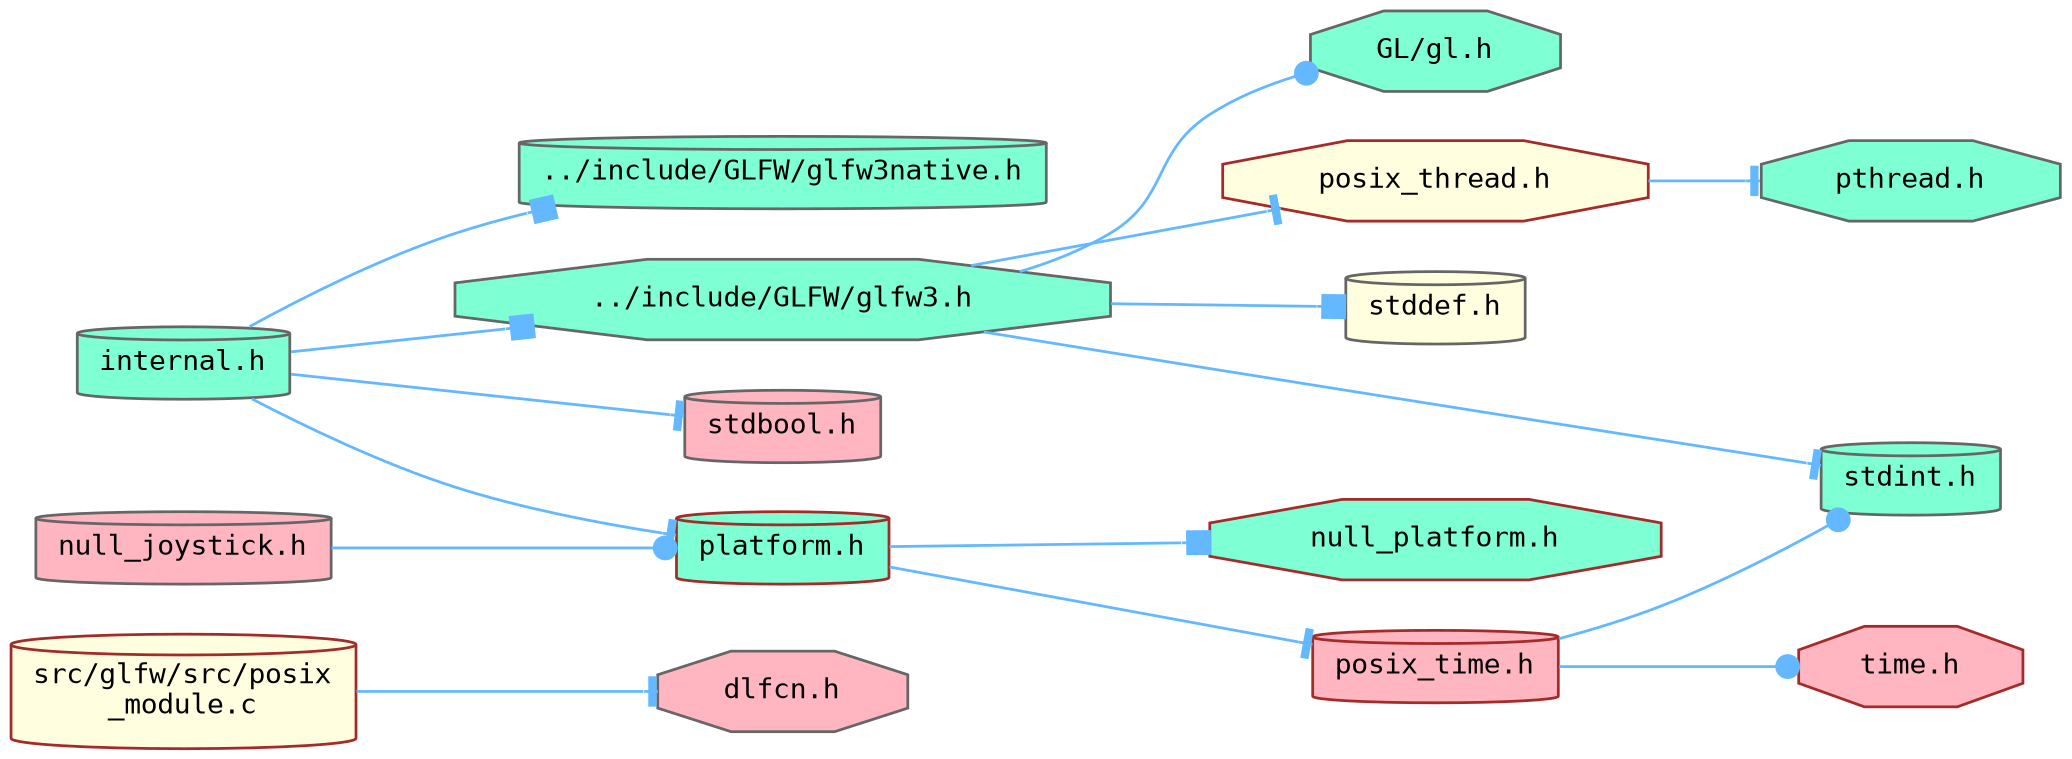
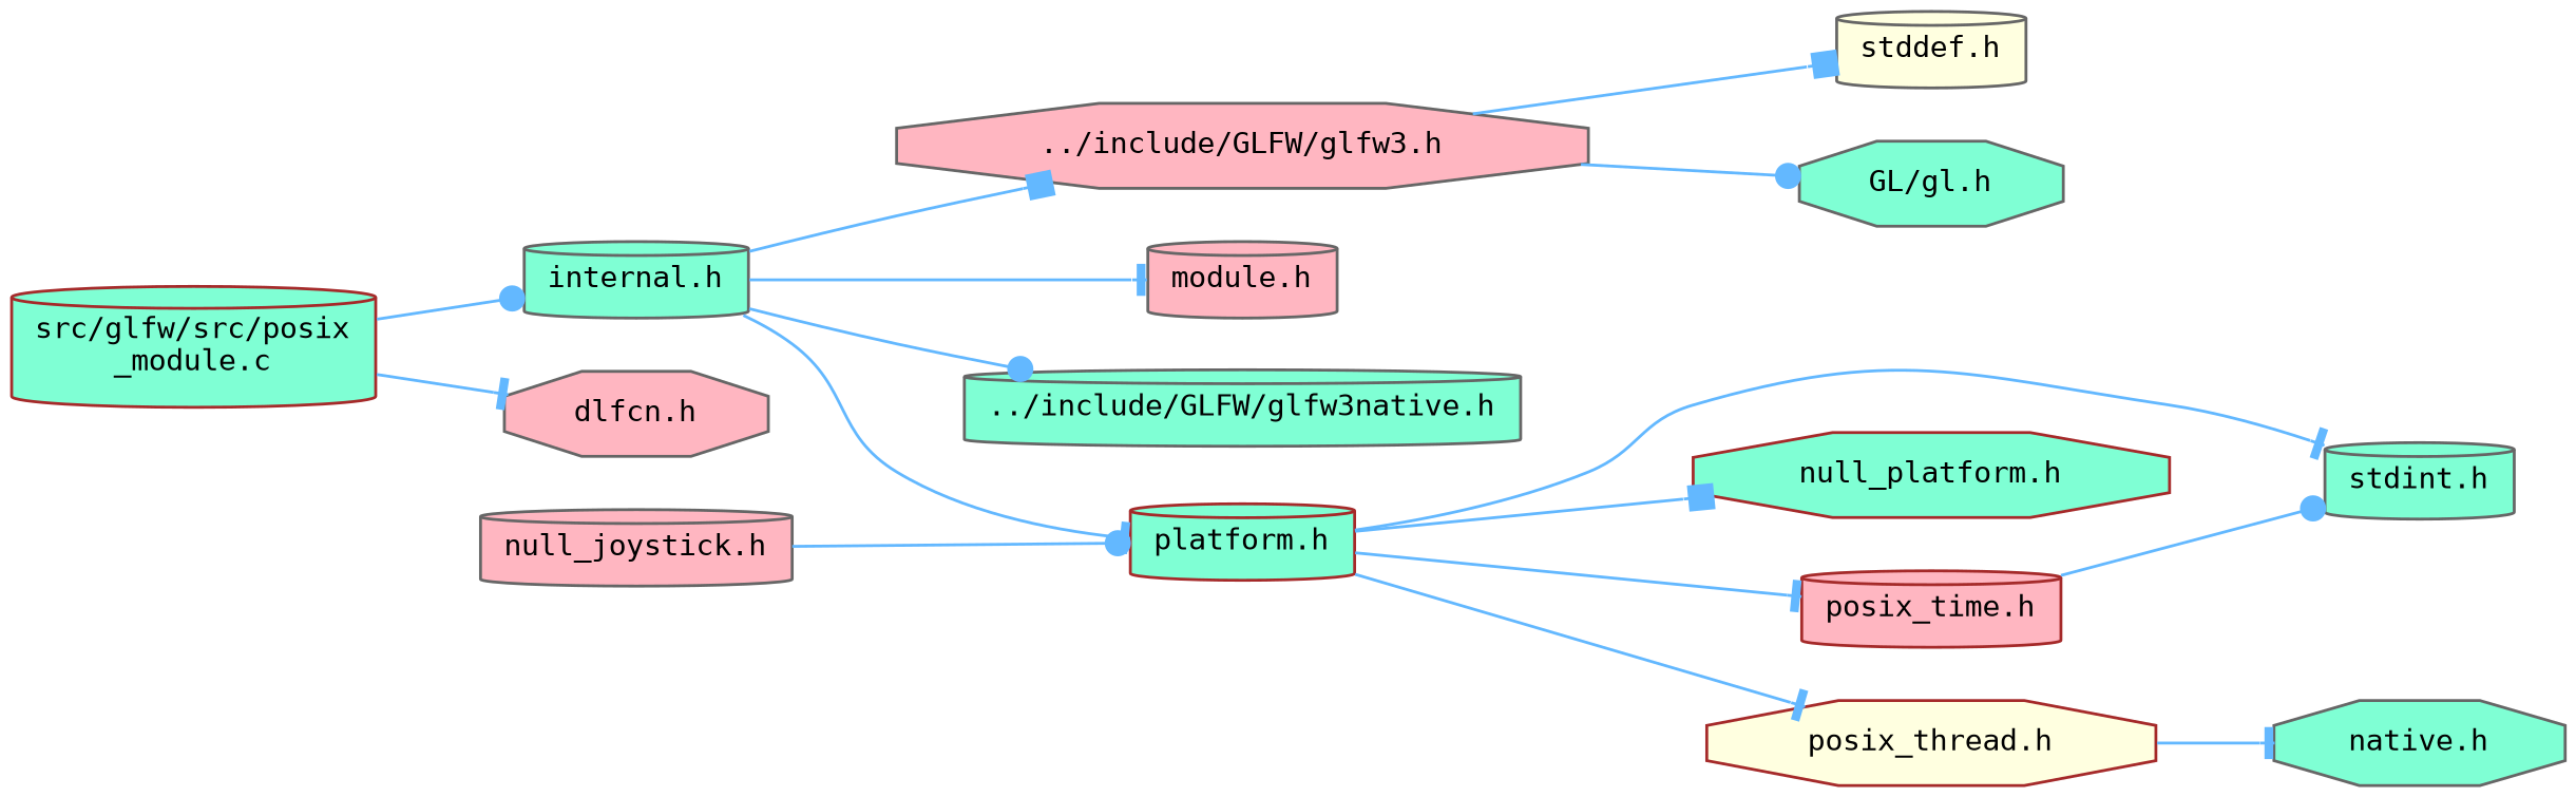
  digraph {
    fontname="DejaVu Sans Mono"
    rankdir=LR
    node [color=gray40 fillcolor=aquamarine fontname="DejaVu Sans Mono" fontsize=10 shape=cylinder style=filled]
    edge [arrowhead=tee color=steelblue1 fontname="DejaVu Sans Mono" fontsize=10 labelfontname=Helvetica labelfontsize=10 style=solid]
-   n1 [color=brown fillcolor=lightyellow fontcolor=black height=0.2 label="src/glfw/src/posix\l_module.c" width=0.4]
+   n1 [color=brown fontcolor=black height=0.2 label="src/glfw/src/posix\l_module.c" width=0.4]
    n2 [height=0.2 label="internal.h" width=0.4]
    n3 [fillcolor=lightpink height=0.2 label="dlfcn.h" shape=octagon width=0.4]
-   n4 [height=0.2 label="../include/GLFW/glfw3.h" shape=octagon width=0.4]
-   n5 [fillcolor=lightpink height=0.2 label="stdbool.h" width=0.4]
+   n4 [fillcolor=lightpink height=0.2 label="../include/GLFW/glfw3.h" shape=octagon width=0.4]
+   n5 [fillcolor=lightpink height=0.2 label="module.h" width=0.4]
    n6 [color=brown height=0.2 label="platform.h" width=0.4]
    n7 [height=0.2 label="../include/GLFW/glfw3native.h" width=0.4]
    n8 [fillcolor=lightyellow height=0.2 label="stddef.h" width=0.4]
    n9 [height=0.2 label="stdint.h" width=0.4]
    n10 [height=0.2 label="GL/gl.h" shape=octagon width=0.4]
    n11 [color=brown height=0.2 label="null_platform.h" shape=octagon width=0.4]
    n12 [color=brown fillcolor=lightyellow height=0.2 label="posix_thread.h" shape=octagon width=0.4]
    n13 [color=brown fillcolor=lightpink height=0.2 label="posix_time.h" width=0.4]
    n14 [fillcolor=lightpink height=0.2 label="null_joystick.h" width=0.4]
-   n15 [height=0.2 label="pthread.h" shape=octagon width=0.4]
-   n16 [color=brown fillcolor=lightpink height=0.2 label="time.h" shape=octagon width=0.4]
+   n15 [height=0.2 label="native.h" shape=octagon width=0.4]
+   n1 -> n2 [arrowhead=dot]
    n1 -> n3
    n2 -> n4 [arrowhead=box]
    n2 -> n5
    n2 -> n6
-   n2 -> n7 [arrowhead=box]
+   n2 -> n7 [arrowhead=dot]
    n4 -> n8 [arrowhead=box]
-   n4 -> n9
+   n6 -> n9
    n4 -> n10 [arrowhead=dot]
    n6 -> n11 [arrowhead=box]
-   n4 -> n12
+   n6 -> n12
    n6 -> n13
    n12 -> n15
    n13 -> n9 [arrowhead=dot]
-   n13 -> n16 [arrowhead=dot]
    n14 -> n6 [arrowhead=dot]
  }
